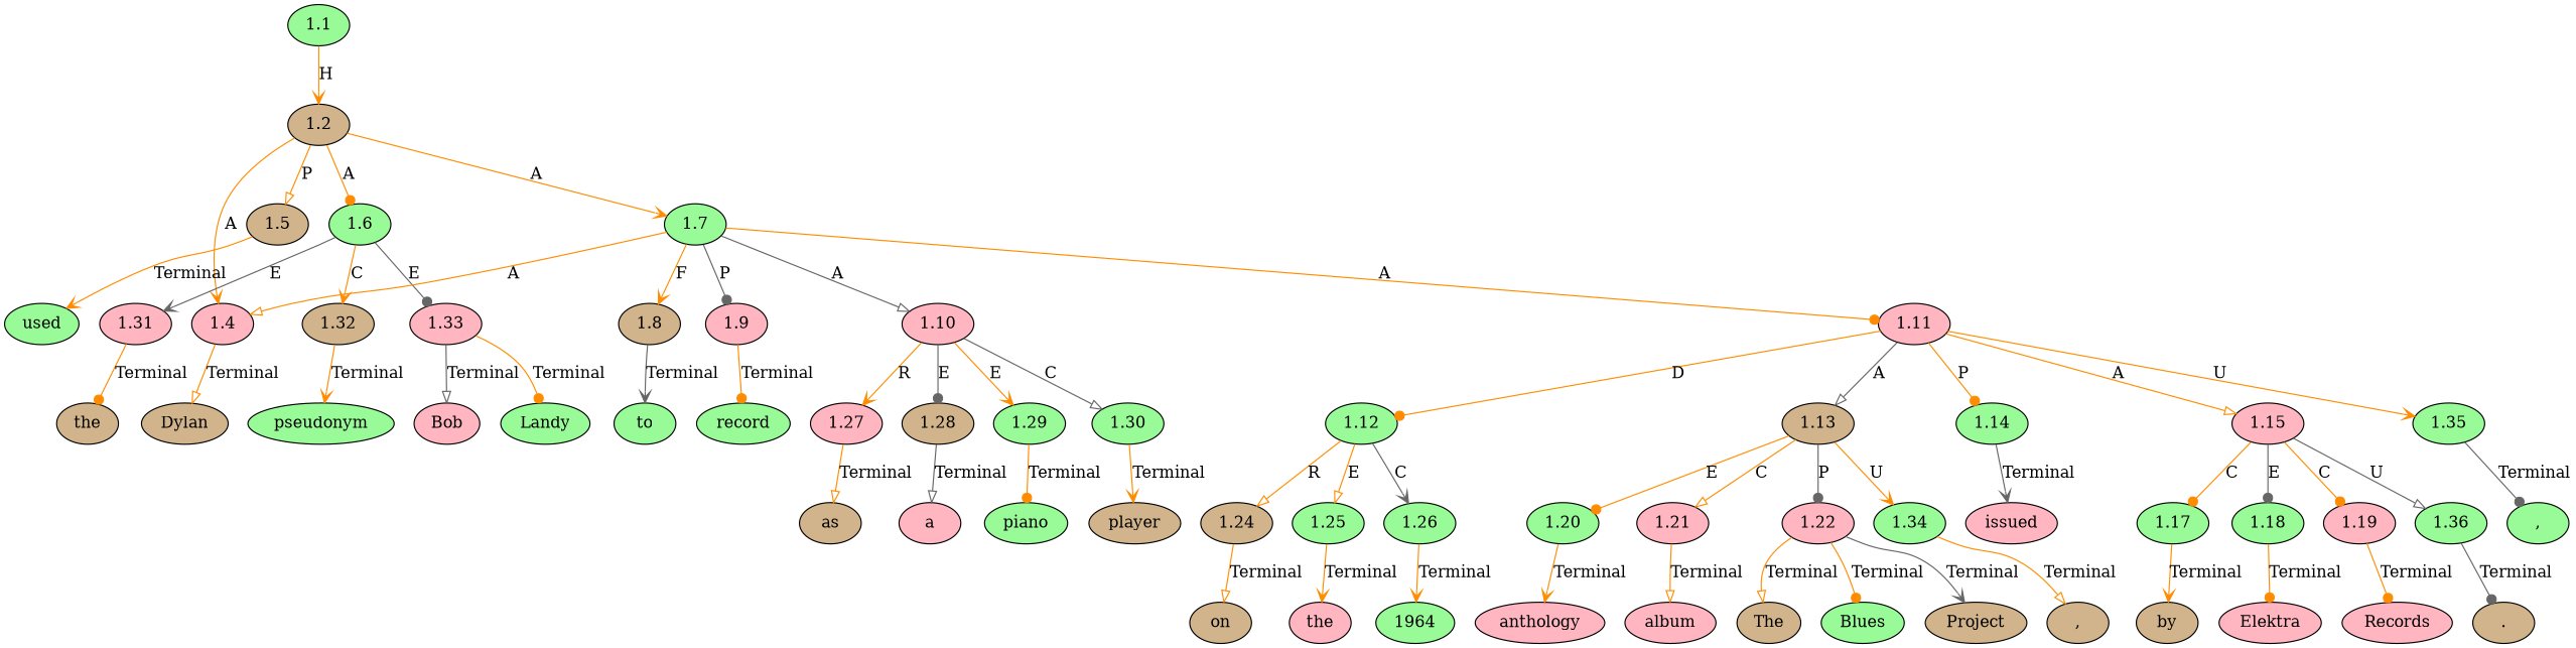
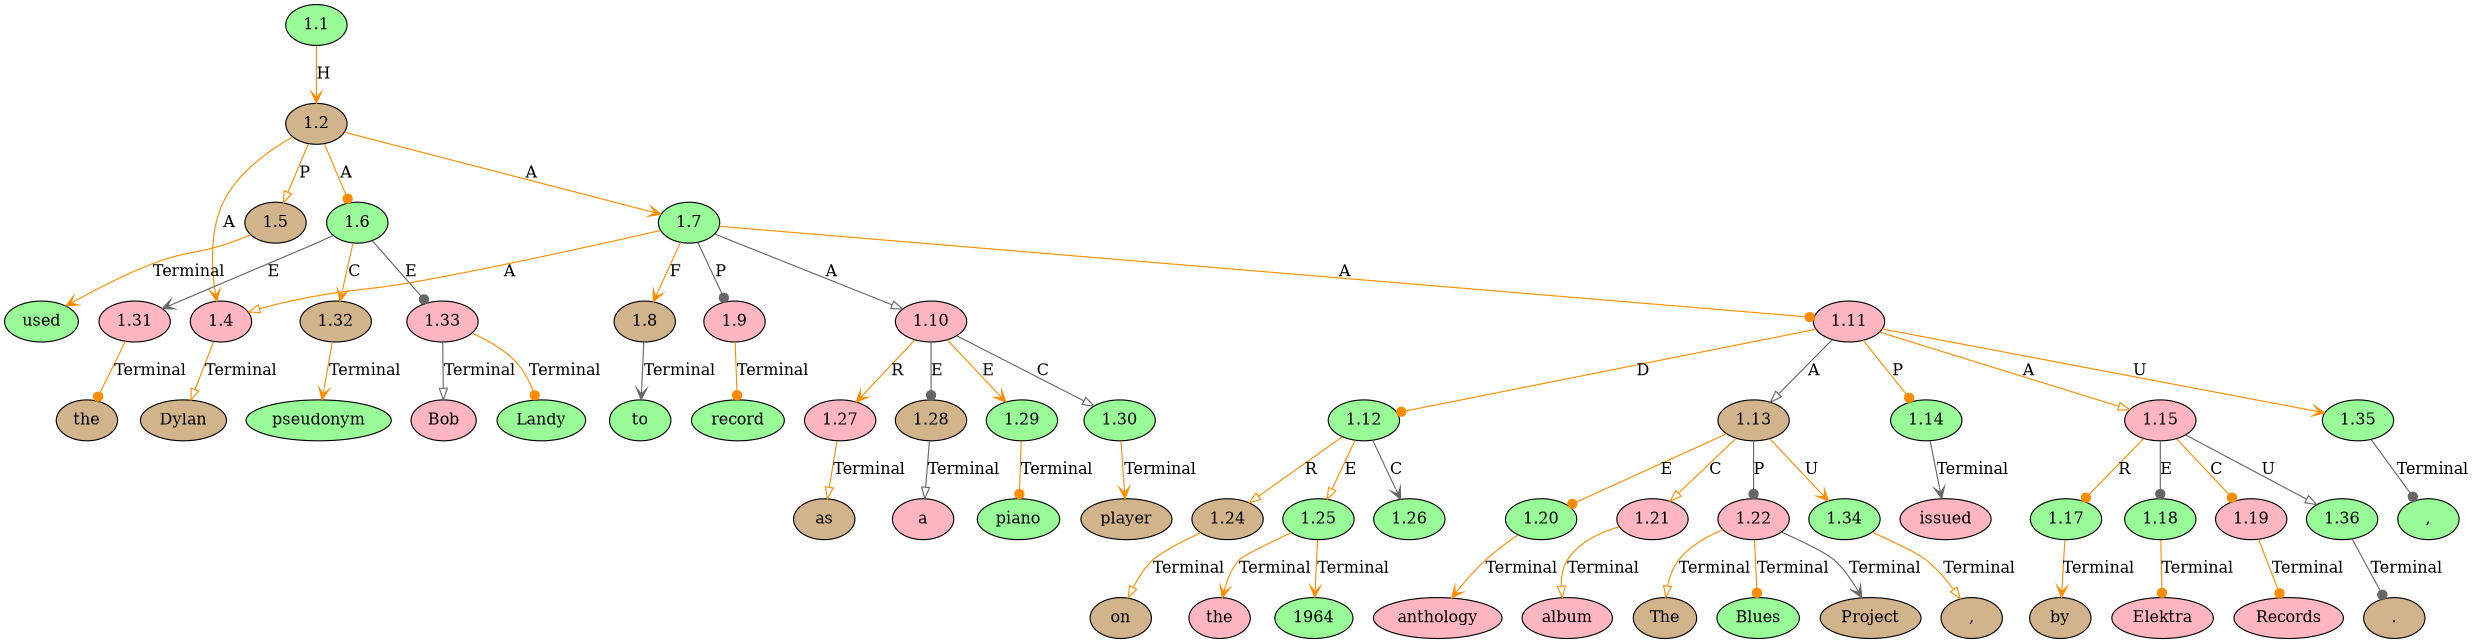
  digraph {
    node [fillcolor=palegreen ordering=out style=filled]
    edge [arrowhead=vee color=darkorange ordering=out]
    n1 [fillcolor=tan label=Dylan]
    n2 [fillcolor=lightpink label=a]
    n3 [label=piano]
    n4 [fillcolor=tan label=player]
    n5 [fillcolor=tan label=on]
    n6 [fillcolor=lightpink label=the]
    n7 [label=1964]
    n8 [fillcolor=lightpink label=anthology]
    n9 [fillcolor=lightpink label=album]
    n10 [fillcolor=tan label=","]
    n11 [fillcolor=tan label=The]
    n12 [label=used]
    n13 [label=Blues]
    n14 [fillcolor=tan label=Project]
    n15 [label=","]
    n16 [fillcolor=lightpink label=issued]
    n17 [fillcolor=tan label=by]
    n18 [fillcolor=lightpink label=Elektra]
    n19 [fillcolor=lightpink label=Records]
    n20 [fillcolor=tan label="."]
    n21 [fillcolor=tan label=the]
    n22 [label=pseudonym]
    n23 [fillcolor=lightpink label=Bob]
    n24 [label=Landy]
    n25 [label=to]
    n26 [label=record]
    n27 [fillcolor=tan label=as]
    n28 [label=1.1]
    n29 [fillcolor=tan label=1.2]
    n30 [fillcolor=lightpink label=1.4]
    n31 [fillcolor=tan label=1.5]
    n32 [label=1.6]
    n33 [label=1.7]
    n34 [fillcolor=lightpink label=1.31]
    n35 [fillcolor=tan label=1.32]
    n36 [fillcolor=lightpink label=1.33]
    n37 [fillcolor=tan label=1.8]
    n38 [fillcolor=lightpink label=1.9]
    n39 [fillcolor=lightpink label=1.10]
    n40 [fillcolor=lightpink label=1.11]
    n41 [fillcolor=lightpink label=1.27]
    n42 [fillcolor=tan label=1.28]
    n43 [label=1.29]
    n44 [label=1.30]
    n45 [label=1.12]
    n46 [fillcolor=tan label=1.13]
    n47 [label=1.14]
    n48 [fillcolor=lightpink label=1.15]
    n49 [label=1.35]
    n50 [fillcolor=tan label=1.24]
    n51 [label=1.25]
    n52 [label=1.26]
    n53 [label=1.20]
    n54 [fillcolor=lightpink label=1.21]
    n55 [fillcolor=lightpink label=1.22]
    n56 [label=1.34]
    n57 [label=1.17]
    n58 [label=1.18]
    n59 [fillcolor=lightpink label=1.19]
    n60 [label=1.36]
    n28 -> n29 [label=H]
    n29 -> n30 [label=A]
    n29 -> n31 [arrowhead=onormal label=P]
    n29 -> n32 [arrowhead=dot label=A]
    n29 -> n33 [label=A]
    n30 -> n1 [arrowhead=onormal label=Terminal]
    n31 -> n12 [label=Terminal]
    n32 -> n34 [color=gray40 label=E]
    n32 -> n35 [label=C]
    n32 -> n36 [arrowhead=dot color=gray40 label=E]
    n33 -> n30 [arrowhead=onormal label=A]
    n33 -> n37 [label=F]
    n33 -> n38 [arrowhead=dot color=gray40 label=P]
    n33 -> n39 [arrowhead=onormal color=gray40 label=A]
    n33 -> n40 [arrowhead=dot label=A]
    n34 -> n21 [arrowhead=dot label=Terminal]
    n35 -> n22 [label=Terminal]
    n36 -> n23 [arrowhead=onormal color=gray40 label=Terminal]
    n36 -> n24 [arrowhead=dot label=Terminal]
    n37 -> n25 [color=gray40 label=Terminal]
    n38 -> n26 [arrowhead=dot label=Terminal]
    n39 -> n41 [label=R]
    n39 -> n42 [arrowhead=dot color=gray40 label=E]
    n39 -> n43 [label=E]
    n39 -> n44 [arrowhead=onormal color=gray40 label=C]
    n40 -> n45 [arrowhead=dot label=D]
    n40 -> n46 [arrowhead=onormal color=gray40 label=A]
    n40 -> n47 [arrowhead=dot label=P]
    n40 -> n48 [arrowhead=onormal label=A]
    n40 -> n49 [label=U]
    n41 -> n27 [arrowhead=onormal label=Terminal]
    n42 -> n2 [arrowhead=onormal color=gray40 label=Terminal]
    n43 -> n3 [arrowhead=dot label=Terminal]
    n44 -> n4 [label=Terminal]
    n45 -> n50 [arrowhead=onormal label=R]
    n45 -> n51 [arrowhead=onormal label=E]
    n45 -> n52 [color=gray40 label=C]
    n46 -> n53 [arrowhead=dot label=E]
    n46 -> n54 [arrowhead=onormal label=C]
    n46 -> n55 [arrowhead=dot color=gray40 label=P]
    n46 -> n56 [label=U]
    n47 -> n16 [color=gray40 label=Terminal]
-   n48 -> n57 [arrowhead=dot label=C]
+   n48 -> n57 [arrowhead=dot label=R]
    n48 -> n58 [arrowhead=dot color=gray40 label=E]
    n48 -> n59 [arrowhead=dot label=C]
    n48 -> n60 [arrowhead=onormal color=gray40 label=U]
    n49 -> n15 [arrowhead=dot color=gray40 label=Terminal]
    n50 -> n5 [arrowhead=onormal label=Terminal]
    n51 -> n6 [label=Terminal]
-   n52 -> n7 [label=Terminal]
+   n51 -> n7 [label=Terminal]
    n53 -> n8 [label=Terminal]
    n54 -> n9 [arrowhead=onormal label=Terminal]
    n55 -> n11 [arrowhead=onormal label=Terminal]
    n55 -> n13 [arrowhead=dot label=Terminal]
    n55 -> n14 [color=gray40 label=Terminal]
    n56 -> n10 [arrowhead=onormal label=Terminal]
    n57 -> n17 [label=Terminal]
    n58 -> n18 [arrowhead=dot label=Terminal]
    n59 -> n19 [arrowhead=dot label=Terminal]
    n60 -> n20 [arrowhead=dot color=gray40 label=Terminal]
  }
